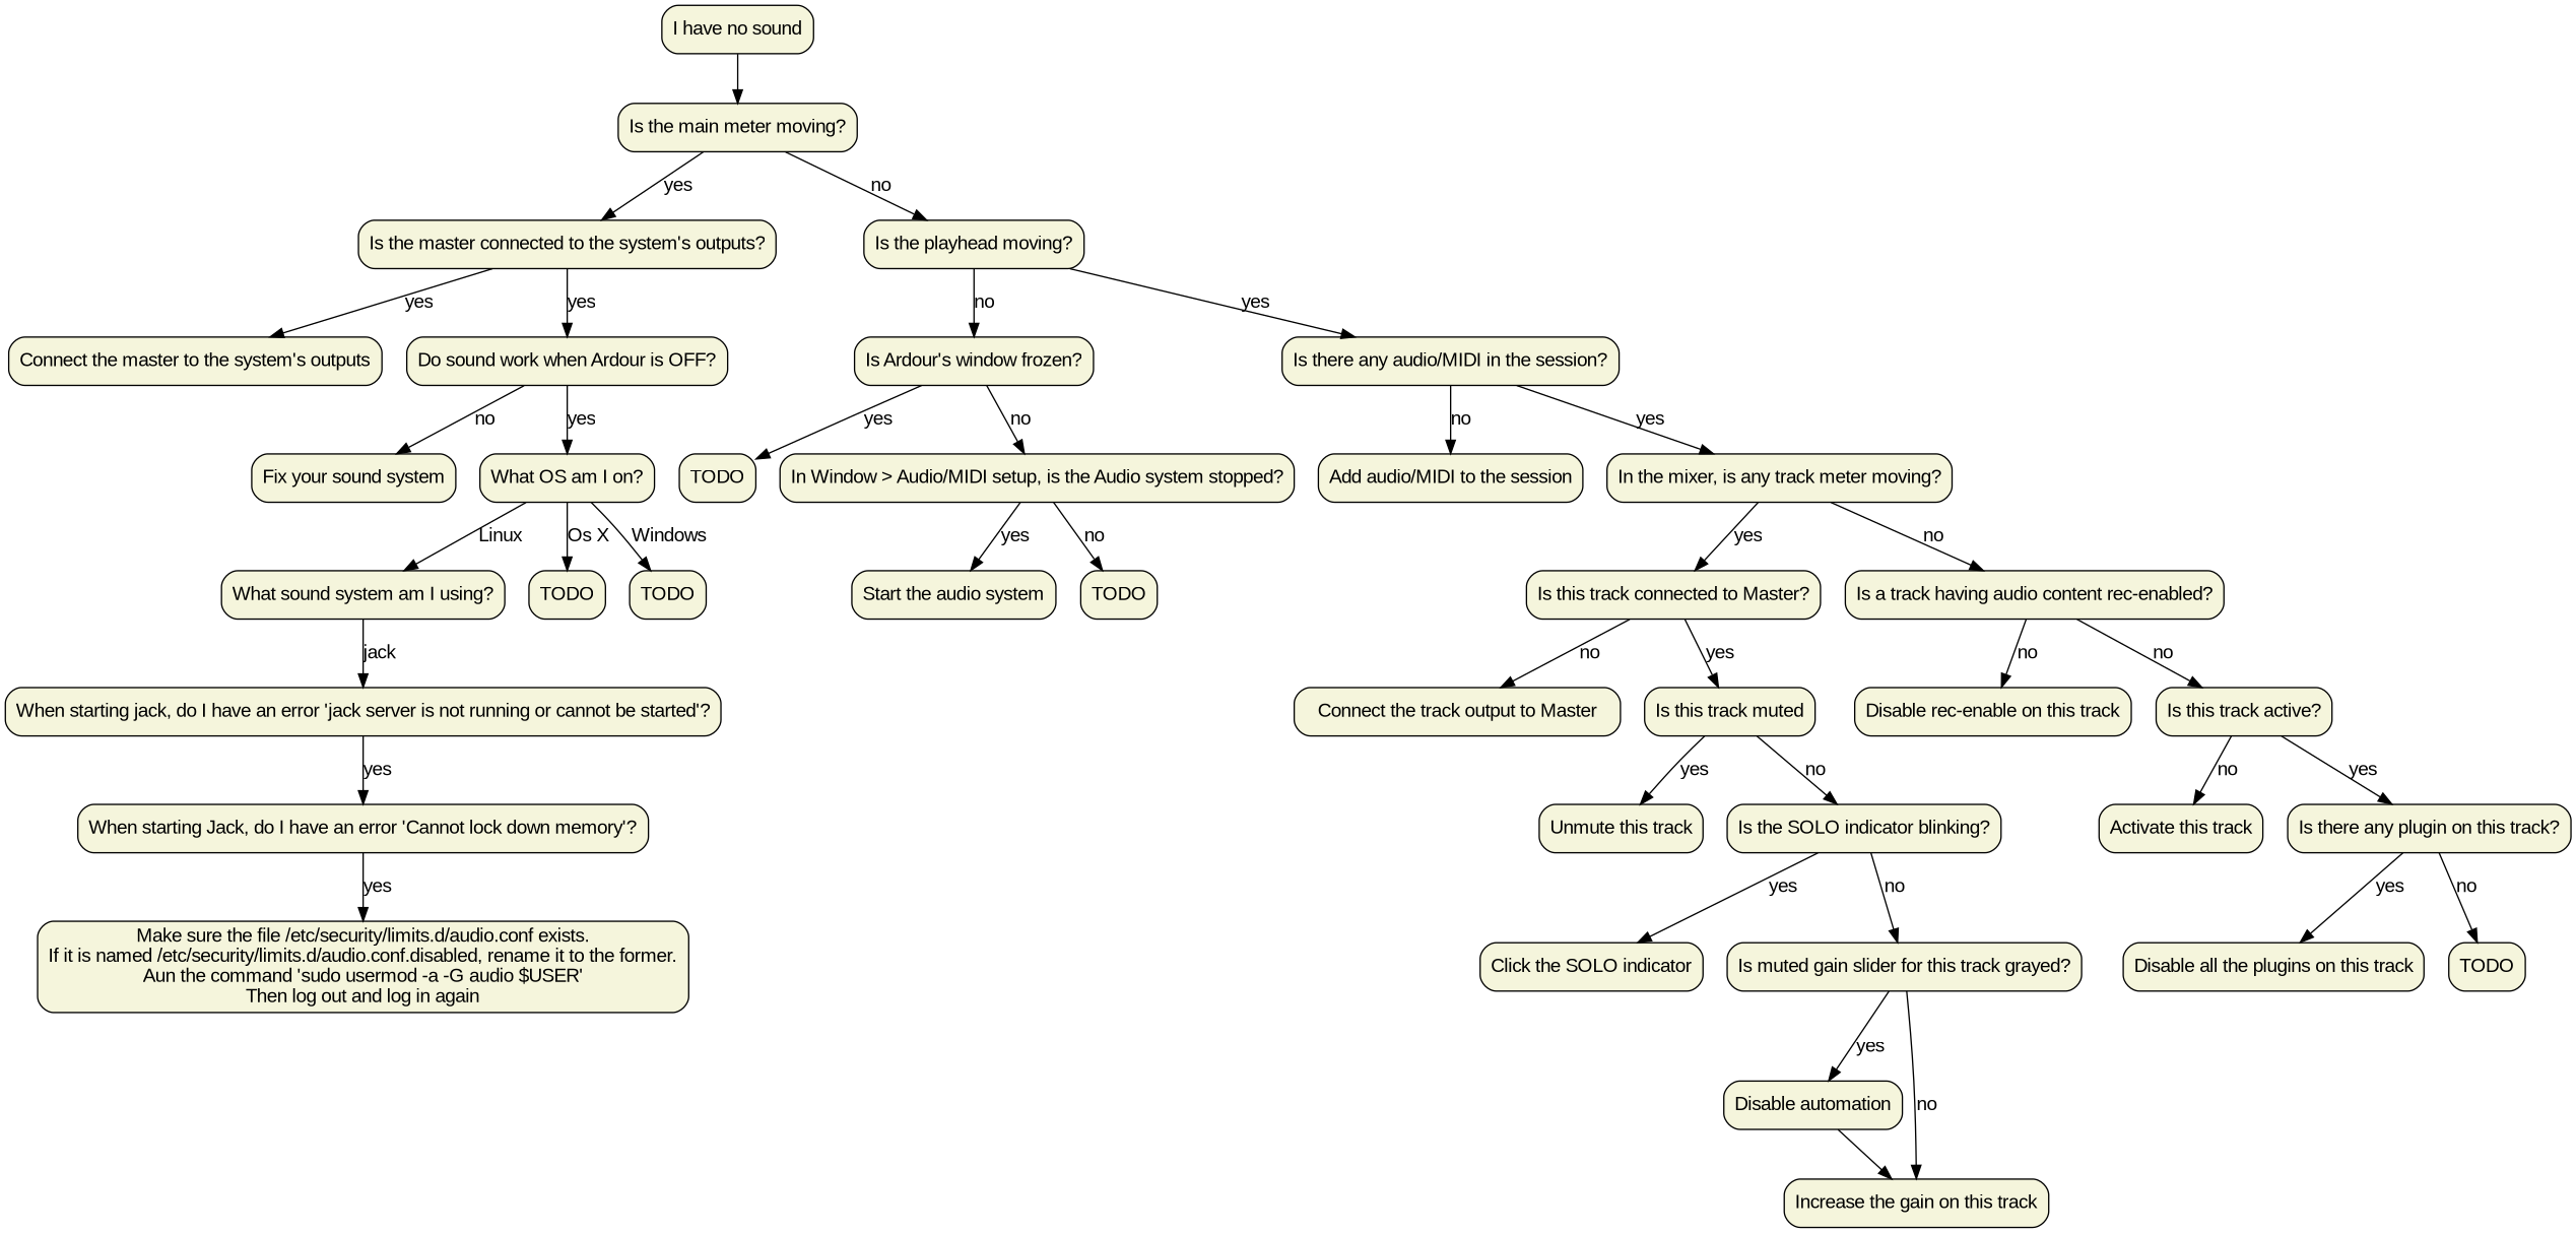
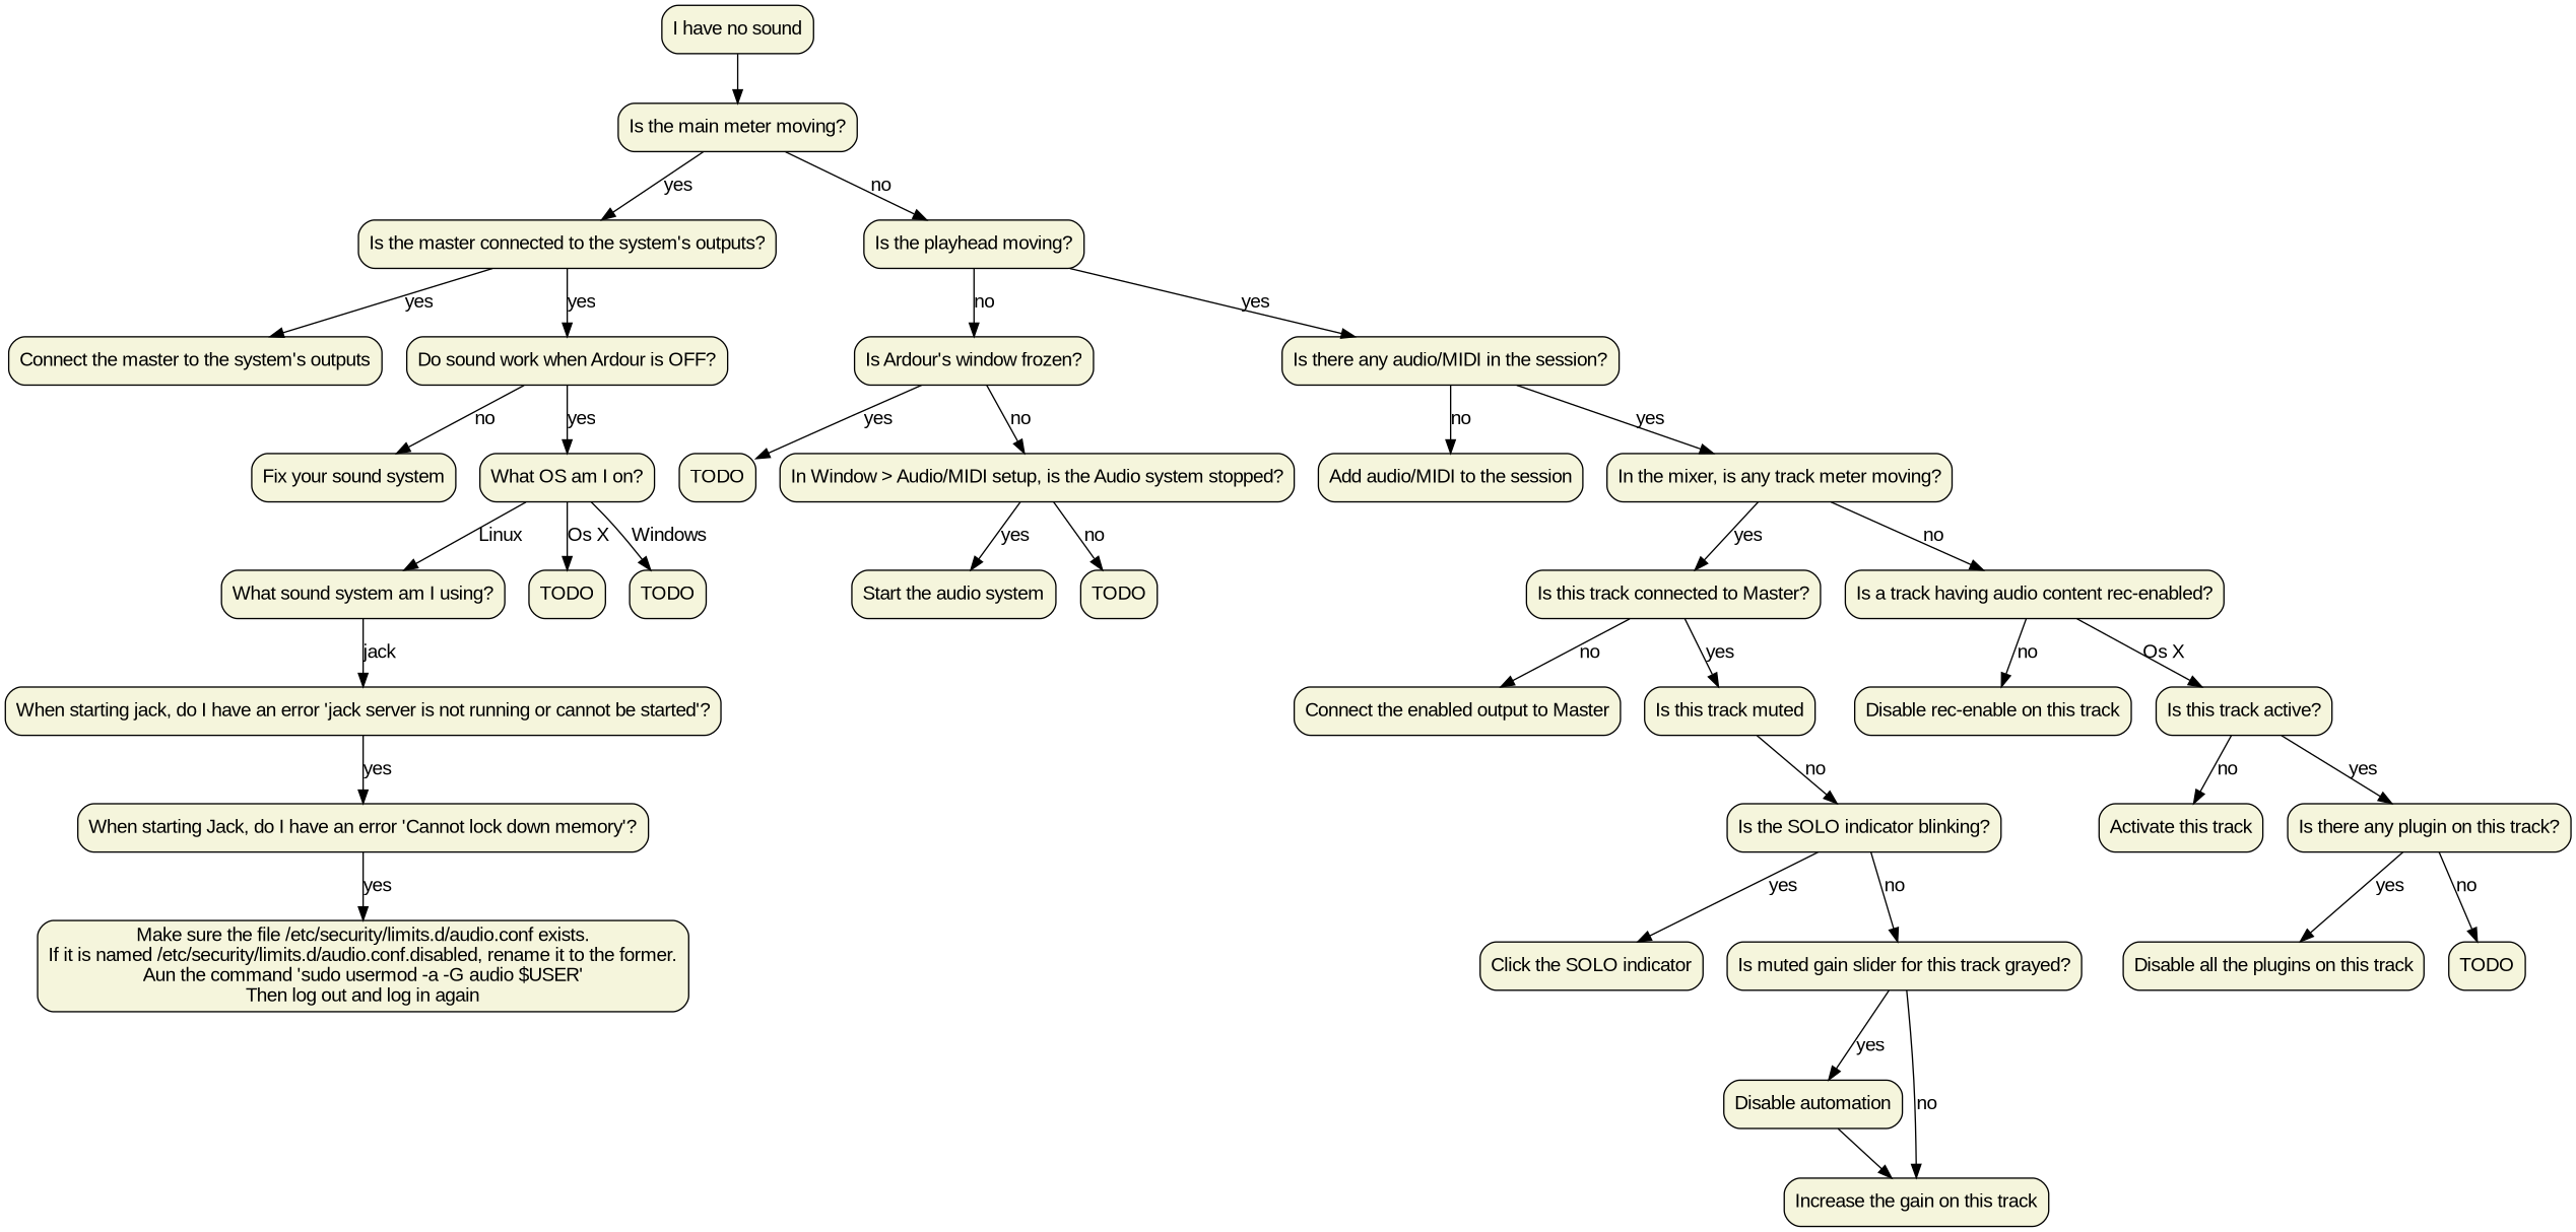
  digraph {
    fontname="Liberation Sans"
    node [fillcolor=beige fontname="Liberation Sans" shape=box style="rounded,filled"]
    edge [fontname="Liberation Sans"]
    n1 [label="I have no sound"]
    n2 [label="Is the main meter moving?"]
    n3 [label="Is the master connected to the system's outputs?"]
    n4 [label="Is the playhead moving?"]
    n5 [label="Connect the master to the system's outputs"]
    n6 [label="Do sound work when Ardour is OFF?"]
    n7 [label="Is Ardour's window frozen?"]
    n8 [label="Is there any audio/MIDI in the session?"]
    n9 [label="Fix your sound system"]
    n10 [label="What OS am I on?"]
    n11 [label="What sound system am I using?"]
    n12 [label=TODO]
    n13 [label=TODO]
    n14 [label="When starting jack, do I have an error 'jack server is not running or cannot be started'?"]
    n15 [label="When starting Jack, do I have an error 'Cannot lock down memory'?"]
    n16 [label="Make sure the file /etc/security/limits.d/audio.conf exists.\nIf it is named /etc/security/limits.d/audio.conf.disabled, rename it to the former.\nAun the command 'sudo usermod -a -G audio $USER'\nThen log out and log in again"]
    n17 [label=TODO]
    n18 [label="In Window > Audio/MIDI setup, is the Audio system stopped?"]
    n19 [label="Add audio/MIDI to the session"]
    n20 [label="In the mixer, is any track meter moving?"]
    n21 [label="Start the audio system"]
    n22 [label=TODO]
    n23 [label="Is this track connected to Master?"]
    n24 [label="Is a track having audio content rec-enabled?"]
-   n25 [label="Connect the track output to Master"]
+   n25 [label="Connect the enabled output to Master"]
    n26 [label="Is this track muted"]
    n27 [label="Disable rec-enable on this track"]
    n28 [label="Is this track active?"]
-   n29 [label="Unmute this track"]
    n30 [label="Is the SOLO indicator blinking?"]
    n31 [label="Click the SOLO indicator"]
    n32 [label="Is muted gain slider for this track grayed?"]
    n33 [label="Disable automation"]
    n34 [label="Increase the gain on this track"]
    n35 [label="Activate this track"]
    n36 [label="Is there any plugin on this track?"]
    n37 [label="Disable all the plugins on this track"]
    n38 [label=TODO]
    n1 -> n2
    n2 -> n3 [label=yes]
    n2 -> n4 [label=no]
    n3 -> n5 [label=yes]
    n3 -> n6 [label=yes]
    n4 -> n7 [label=no]
    n4 -> n8 [label=yes]
    n6 -> n9 [label=no]
    n6 -> n10 [label=yes]
    n7 -> n17 [label=yes]
    n7 -> n18 [label=no]
    n8 -> n19 [label=no]
    n8 -> n20 [label=yes]
    n10 -> n11 [label=Linux]
    n10 -> n12 [label="Os X"]
    n10 -> n13 [label=Windows]
    n11 -> n14 [label=jack]
    n14 -> n15 [label=yes]
    n15 -> n16 [label=yes]
    n18 -> n21 [label=yes]
    n18 -> n22 [label=no]
    n20 -> n23 [label=yes]
    n20 -> n24 [label=no]
    n23 -> n25 [label=no]
    n23 -> n26 [label=yes]
    n24 -> n27 [label=no]
-   n24 -> n28 [label=no]
-   n26 -> n29 [label=yes]
+   n24 -> n28 [label="Os X"]
    n26 -> n30 [label=no]
    n28 -> n35 [label=no]
    n28 -> n36 [label=yes]
    n30 -> n31 [label=yes]
    n30 -> n32 [label=no]
    n32 -> n33 [label=yes]
    n32 -> n34 [label=no]
    n33 -> n34
    n36 -> n37 [label=yes]
    n36 -> n38 [label=no]
  }
